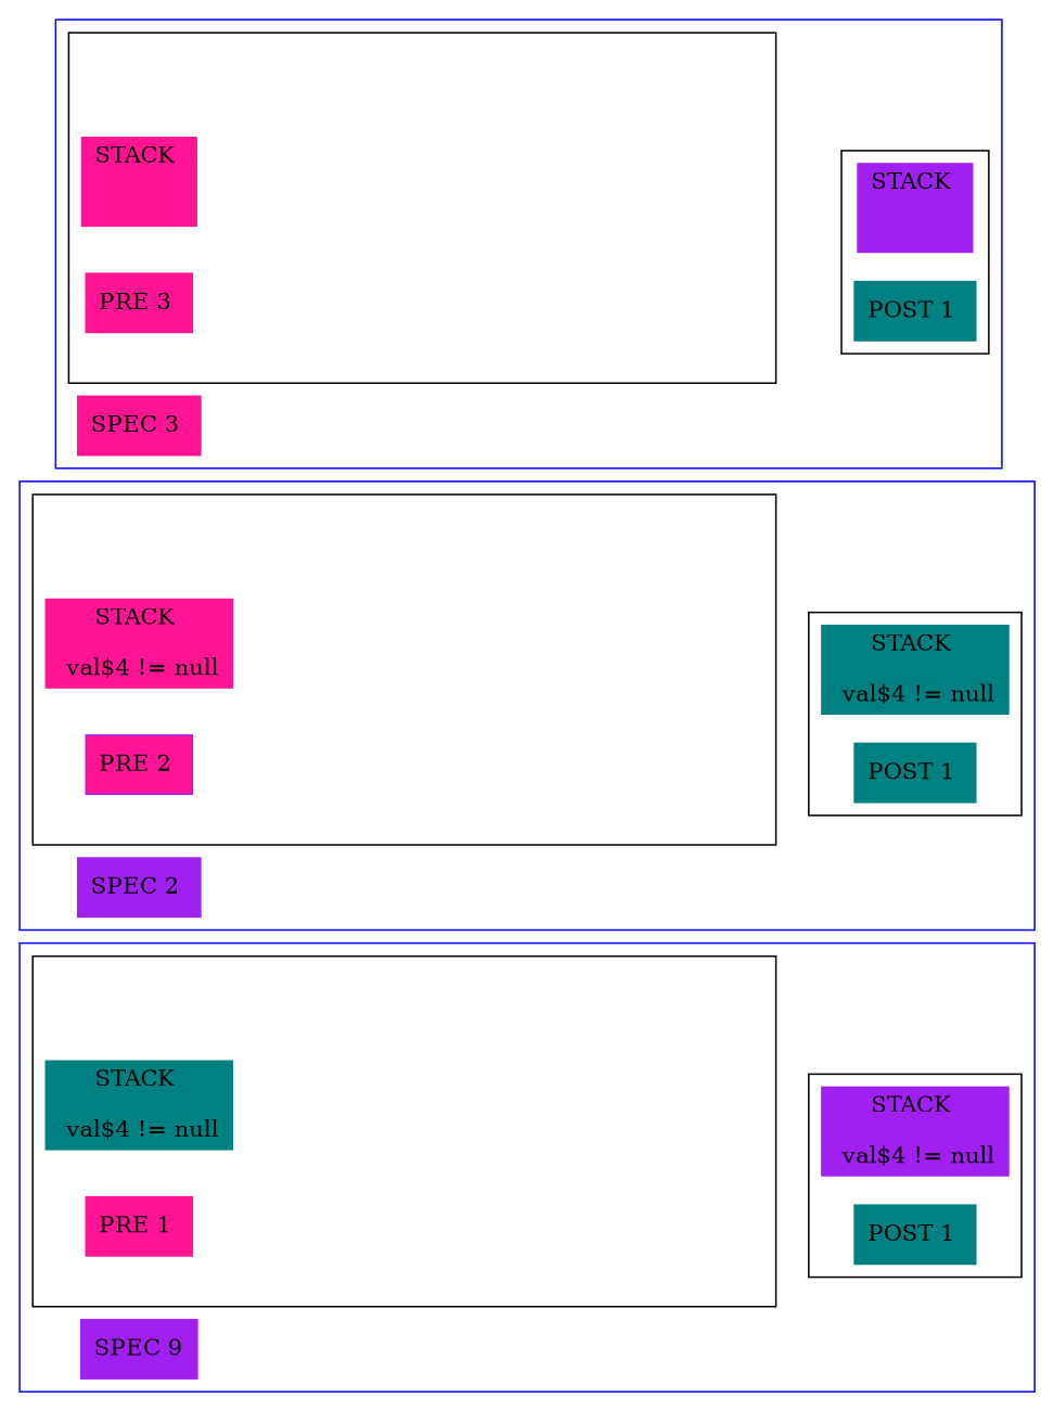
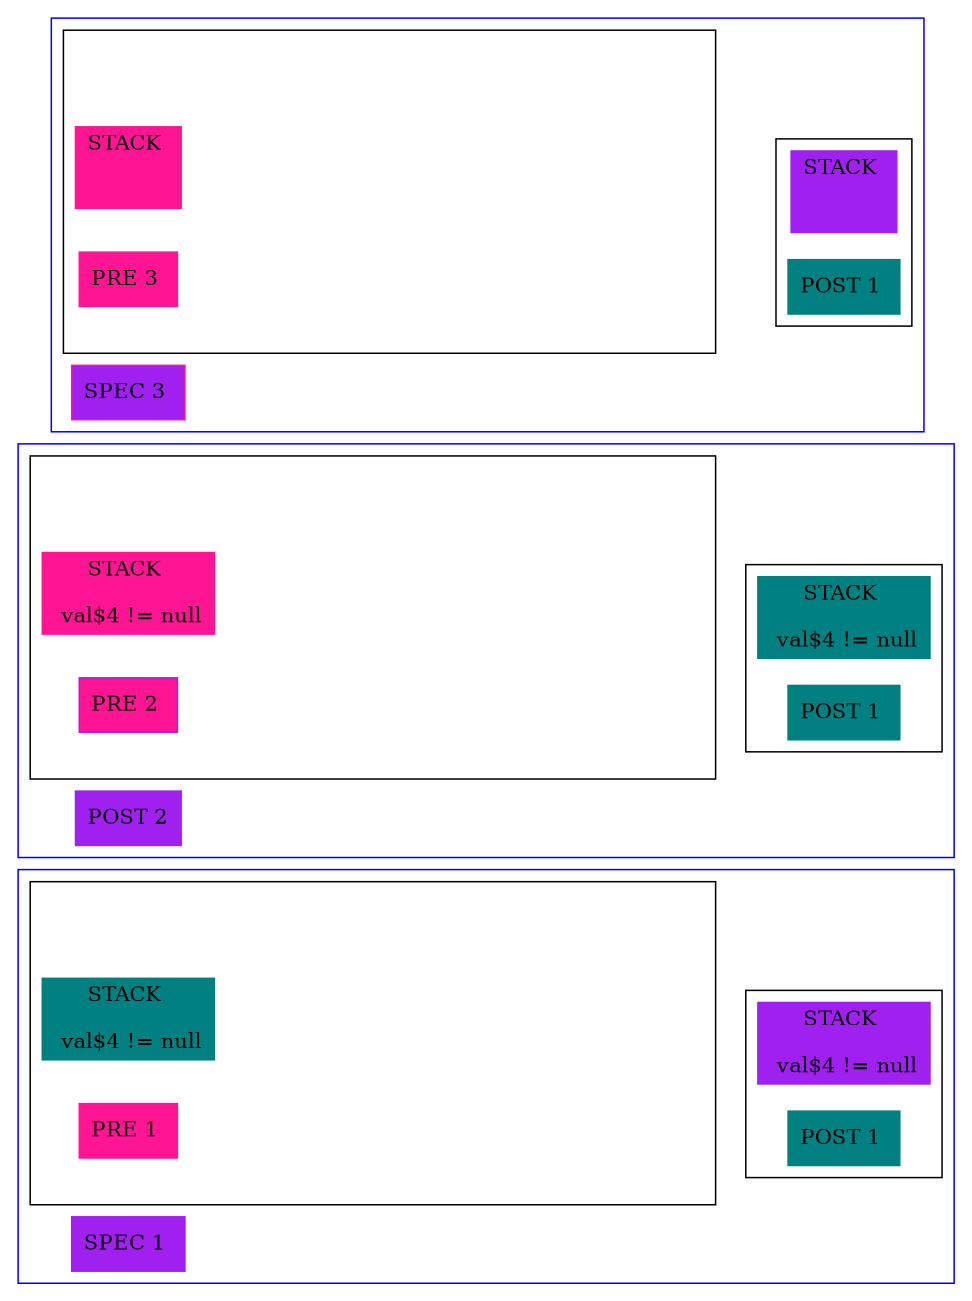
  digraph {
    compound=true
    rankdir=LR
    node [shape=box style=invis]
    edge [style=invis]
    n1 [color=teal label="STACK \n\n val$4 != null" style=filled]
    inv_11
    inv_12
    inv_13
    inv_14
    inv_111
    inv_1111
    inv_122
    inv_1222
    inv_133
    inv_1333
    inv_144
    inv_1444
    n14 [color=deeppink label="PRE 1 " style=filled]
    n15 [color=purple label="STACK \n\n val$4 != null" style=filled]
    n16 [color=teal label="POST 1 " style=filled]
-   n17 [color=purple label="SPEC 9" style=filled]
+   n17 [color=purple label="SPEC 1 " style=filled]
    n18 [color=deeppink label="STACK \n\n val$4 != null" style=filled]
    inv_21
    inv_22
    inv_23
    inv_24
    inv_211
    inv_2111
    inv_222
    inv_2222
    inv_233
    inv_2333
    inv_244
    inv_2444
    n31 [color=purple fillcolor=deeppink label="PRE 2 " style=filled]
    n32 [color=teal label="STACK \n\n val$4 != null" style=filled]
    n33 [color=teal label="POST 1 " style=filled]
-   n34 [color=purple label="SPEC 2 " style=filled]
+   n34 [color=purple label="POST 2" style=filled]
    n35 [color=deeppink label="STACK \n\n " style=filled]
    inv_31
    inv_32
    inv_33
    inv_34
    inv_311
    inv_3111
    inv_322
    inv_3222
    inv_333
    inv_3333
    inv_344
    inv_3444
    n48 [color=deeppink label="PRE 3 " style=filled]
    n49 [color=purple label="STACK \n\n " style=filled]
    n50 [color=teal label="POST 1 " style=filled]
-   n51 [color=deeppink label="SPEC 3 " style=filled]
+   n51 [color=deeppink label="SPEC 3 " style=filled fillcolor=purple]
    subgraph cluster_1 {
      color=blue
      n17
      subgraph cluster_2 {
        color=black
        n14
        subgraph sub_3 {
          color=black
          n1
          inv_11
          inv_12
          inv_13
          inv_14
          inv_111
          inv_1111
          inv_122
          inv_1222
          inv_133
          inv_1333
          inv_144
          inv_1444
        }
      }
      subgraph cluster_4 {
        color=black
        n16
        subgraph sub_5 {
          color=black
          n15
        }
      }
    }
    subgraph cluster_6 {
      color=blue
      n34
      subgraph cluster_7 {
        color=black
        n31
        subgraph sub_8 {
          color=black
          n18
          inv_21
          inv_22
          inv_23
          inv_24
          inv_211
          inv_2111
          inv_222
          inv_2222
          inv_233
          inv_2333
          inv_244
          inv_2444
        }
      }
      subgraph cluster_9 {
        color=black
        n33
        subgraph sub_10 {
          color=black
          n32
        }
      }
    }
    subgraph cluster_11 {
      color=blue
      n51
      subgraph cluster_12 {
        color=black
        n48
        subgraph sub_13 {
          color=black
          n35
          inv_31
          inv_32
          inv_33
          inv_34
          inv_311
          inv_3111
          inv_322
          inv_3222
          inv_333
          inv_3333
          inv_344
          inv_3444
        }
      }
      subgraph cluster_14 {
        color=black
        n50
        subgraph sub_15 {
          color=black
          n49
        }
      }
    }
    n1 -> inv_11
    n1 -> inv_12
    n1 -> inv_13
    n1 -> inv_14
    inv_11 -> inv_111
    inv_12 -> inv_122
    inv_13 -> inv_133
    inv_14 -> inv_144
    inv_111 -> inv_1111
    inv_1111 -> n15
    inv_122 -> inv_1222
    inv_1222 -> n15
    inv_133 -> inv_1333
    inv_1333 -> n15
    inv_144 -> inv_1444
    inv_1444 -> n15
    n18 -> inv_21
    n18 -> inv_22
    n18 -> inv_23
    n18 -> inv_24
    inv_21 -> inv_211
    inv_22 -> inv_222
    inv_23 -> inv_233
    inv_24 -> inv_244
    inv_211 -> inv_2111
    inv_2111 -> n32
    inv_222 -> inv_2222
    inv_2222 -> n32
    inv_233 -> inv_2333
    inv_2333 -> n32
    inv_244 -> inv_2444
    inv_2444 -> n32
    n35 -> inv_31
    n35 -> inv_32
    n35 -> inv_33
    n35 -> inv_34
    inv_31 -> inv_311
    inv_32 -> inv_322
    inv_33 -> inv_333
    inv_34 -> inv_344
    inv_311 -> inv_3111
    inv_3111 -> n49
    inv_322 -> inv_3222
    inv_3222 -> n49
    inv_333 -> inv_3333
    inv_3333 -> n49
    inv_344 -> inv_3444
    inv_3444 -> n49
  }
